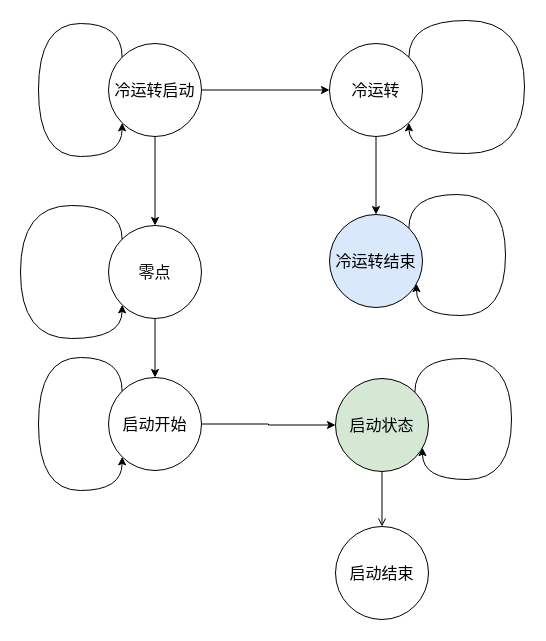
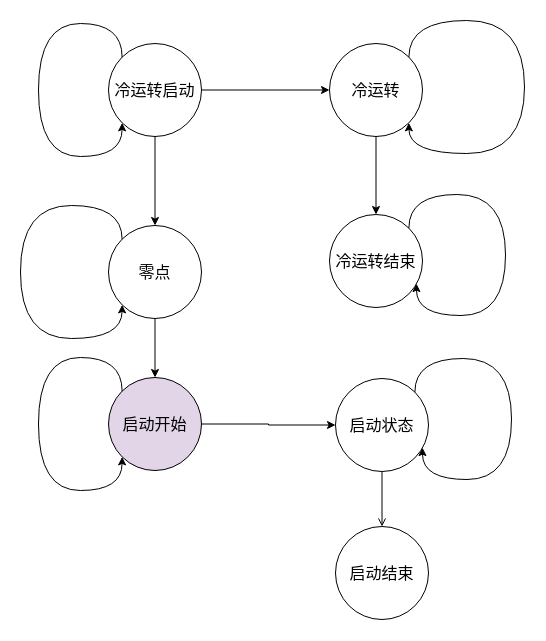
  <mxCell id="0" />
  <mxCell id="1" parent="0" />
  <mxCell id="2" style="edgeStyle=orthogonalEdgeStyle;rounded=0;orthogonalLoop=1;jettySize=auto;html=1;exitX=1;exitY=0.5;exitDx=0;exitDy=0;entryX=0;entryY=0.5;entryDx=0;entryDy=0;" edge="1" parent="1" source="3" target="5"><mxGeometry relative="1" as="geometry"><mxPoint x="355" y="89.5" as="targetPoint" /></mxGeometry></mxCell>
  <mxCell id="3" value="&lt;font style=&quot;font-size: 16px;&quot;&gt;冷运转启动&lt;/font&gt;" style="ellipse;whiteSpace=wrap;html=1;aspect=fixed;" vertex="1" parent="1"><mxGeometry x="108" y="43" width="93" height="93" as="geometry" /></mxCell>
  <mxCell id="4" style="edgeStyle=orthogonalEdgeStyle;rounded=0;orthogonalLoop=1;jettySize=auto;html=1;exitX=0.5;exitY=1;exitDx=0;exitDy=0;" edge="1" parent="1" source="5" target="7"><mxGeometry relative="1" as="geometry" /></mxCell>
  <mxCell id="5" value="&lt;font style=&quot;font-size: 16px;&quot;&gt;冷运转&lt;/font&gt;" style="ellipse;whiteSpace=wrap;html=1;aspect=fixed;" vertex="1" parent="1"><mxGeometry x="329" y="43" width="93" height="93" as="geometry" /></mxCell>
  <mxCell id="6" style="edgeStyle=orthogonalEdgeStyle;rounded=0;orthogonalLoop=1;jettySize=auto;html=1;exitX=1;exitY=0;exitDx=0;exitDy=0;entryX=1;entryY=1;entryDx=0;entryDy=0;curved=1;" edge="1" parent="1" source="5" target="5"><mxGeometry relative="1" as="geometry"><Array as="points"><mxPoint x="408" y="20" /><mxPoint x="524" y="20" /><mxPoint x="524" y="153" /><mxPoint x="408" y="153" /></Array></mxGeometry></mxCell>
- <mxCell id="7" value="&lt;font style=&quot;font-size: 16px;&quot;&gt;冷运转结束&lt;/font&gt;" style="ellipse;whiteSpace=wrap;html=1;aspect=fixed;fillColor=#dae8fc;" vertex="1" parent="1"><mxGeometry x="329" y="214" width="93" height="93" as="geometry" /></mxCell>
+ <mxCell id="7" value="&lt;font style=&quot;font-size: 16px;&quot;&gt;冷运转结束&lt;/font&gt;" style="ellipse;whiteSpace=wrap;html=1;aspect=fixed;" vertex="1" parent="1"><mxGeometry x="329" y="214" width="93" height="93" as="geometry" /></mxCell>
  <mxCell id="8" style="edgeStyle=orthogonalEdgeStyle;rounded=0;orthogonalLoop=1;jettySize=auto;html=1;exitX=1;exitY=0;exitDx=0;exitDy=0;entryX=0.935;entryY=0.743;entryDx=0;entryDy=0;curved=1;entryPerimeter=0;" edge="1" parent="1" source="7" target="7"><mxGeometry relative="1" as="geometry"><Array as="points"><mxPoint x="408" y="194" /><mxPoint x="505" y="194" /><mxPoint x="505" y="315" /><mxPoint x="416" y="315" /></Array></mxGeometry></mxCell>
  <mxCell id="9" style="edgeStyle=orthogonalEdgeStyle;rounded=0;orthogonalLoop=1;jettySize=auto;html=1;exitX=0.5;exitY=0;exitDx=0;exitDy=0;entryX=0.5;entryY=1;entryDx=0;entryDy=0;endArrow=none;endFill=0;startArrow=classic;startFill=1;" edge="1" parent="1" source="11" target="3"><mxGeometry relative="1" as="geometry" /></mxCell>
  <mxCell id="10" style="edgeStyle=orthogonalEdgeStyle;rounded=0;orthogonalLoop=1;jettySize=auto;html=1;exitX=0.5;exitY=1;exitDx=0;exitDy=0;" edge="1" parent="1" source="11" target="14"><mxGeometry relative="1" as="geometry" /></mxCell>
  <mxCell id="11" value="&lt;font style=&quot;font-size: 16px;&quot;&gt;零点&lt;/font&gt;" style="ellipse;whiteSpace=wrap;html=1;aspect=fixed;" vertex="1" parent="1"><mxGeometry x="108" y="225" width="93" height="93" as="geometry" /></mxCell>
  <mxCell id="12" style="edgeStyle=orthogonalEdgeStyle;rounded=0;orthogonalLoop=1;jettySize=auto;html=1;exitX=0;exitY=0;exitDx=0;exitDy=0;entryX=0;entryY=1;entryDx=0;entryDy=0;curved=1;" edge="1" parent="1" source="3" target="3"><mxGeometry relative="1" as="geometry"><Array as="points"><mxPoint x="122" y="23" /><mxPoint x="38" y="23" /><mxPoint x="38" y="156" /><mxPoint x="122" y="156" /></Array></mxGeometry></mxCell>
  <mxCell id="13" style="edgeStyle=orthogonalEdgeStyle;rounded=0;orthogonalLoop=1;jettySize=auto;html=1;exitX=1;exitY=0.5;exitDx=0;exitDy=0;entryX=0;entryY=0.5;entryDx=0;entryDy=0;" edge="1" parent="1" source="14" target="18"><mxGeometry relative="1" as="geometry" /></mxCell>
- <mxCell id="14" value="&lt;font style=&quot;font-size: 16px;&quot;&gt;启动开始&lt;/font&gt;" style="ellipse;whiteSpace=wrap;html=1;aspect=fixed;" vertex="1" parent="1"><mxGeometry x="108" y="377" width="93" height="93" as="geometry" /></mxCell>
+ <mxCell id="14" value="&lt;font style=&quot;font-size: 16px;&quot;&gt;启动开始&lt;/font&gt;" style="ellipse;whiteSpace=wrap;html=1;aspect=fixed;fillColor=#e1d5e7;" vertex="1" parent="1"><mxGeometry x="108" y="377" width="93" height="93" as="geometry" /></mxCell>
  <mxCell id="15" style="edgeStyle=orthogonalEdgeStyle;rounded=0;orthogonalLoop=1;jettySize=auto;html=1;exitX=0;exitY=0;exitDx=0;exitDy=0;entryX=0;entryY=1;entryDx=0;entryDy=0;curved=1;" edge="1" parent="1" source="14" target="14"><mxGeometry relative="1" as="geometry"><Array as="points"><mxPoint x="122" y="357" /><mxPoint x="38" y="357" /><mxPoint x="38" y="490" /><mxPoint x="122" y="490" /></Array></mxGeometry></mxCell>
  <mxCell id="16" style="edgeStyle=orthogonalEdgeStyle;rounded=0;orthogonalLoop=1;jettySize=auto;html=1;exitX=0;exitY=0;exitDx=0;exitDy=0;entryX=0;entryY=1;entryDx=0;entryDy=0;curved=1;" edge="1" parent="1" source="11" target="11"><mxGeometry relative="1" as="geometry"><Array as="points"><mxPoint x="122" y="205" /><mxPoint x="20" y="205" /><mxPoint x="20" y="338" /><mxPoint x="122" y="338" /></Array></mxGeometry></mxCell>
  <mxCell id="17" style="edgeStyle=orthogonalEdgeStyle;rounded=0;orthogonalLoop=1;jettySize=auto;html=1;exitX=0.5;exitY=1;exitDx=0;exitDy=0;endArrow=open;" edge="1" parent="1" source="18" target="20"><mxGeometry relative="1" as="geometry" /></mxCell>
- <mxCell id="18" value="&lt;span style=&quot;font-size: 16px;&quot;&gt;启动状态&lt;/span&gt;" style="ellipse;whiteSpace=wrap;html=1;aspect=fixed;fillColor=#d5e8d4;" vertex="1" parent="1"><mxGeometry x="335" y="378" width="93" height="93" as="geometry" /></mxCell>
+ <mxCell id="18" value="&lt;span style=&quot;font-size: 16px;&quot;&gt;启动状态&lt;/span&gt;" style="ellipse;whiteSpace=wrap;html=1;aspect=fixed;" vertex="1" parent="1"><mxGeometry x="335" y="378" width="93" height="93" as="geometry" /></mxCell>
  <mxCell id="19" style="edgeStyle=orthogonalEdgeStyle;rounded=0;orthogonalLoop=1;jettySize=auto;html=1;exitX=1;exitY=0;exitDx=0;exitDy=0;entryX=0.935;entryY=0.743;entryDx=0;entryDy=0;curved=1;entryPerimeter=0;" edge="1" parent="1" source="18" target="18"><mxGeometry relative="1" as="geometry"><Array as="points"><mxPoint x="414" y="358" /><mxPoint x="511" y="358" /><mxPoint x="511" y="479" /><mxPoint x="422" y="479" /></Array></mxGeometry></mxCell>
  <mxCell id="20" value="&lt;span style=&quot;font-size: 16px;&quot;&gt;启动结束&lt;/span&gt;" style="ellipse;whiteSpace=wrap;html=1;aspect=fixed;" vertex="1" parent="1"><mxGeometry x="335" y="526" width="93" height="93" as="geometry" /></mxCell>
